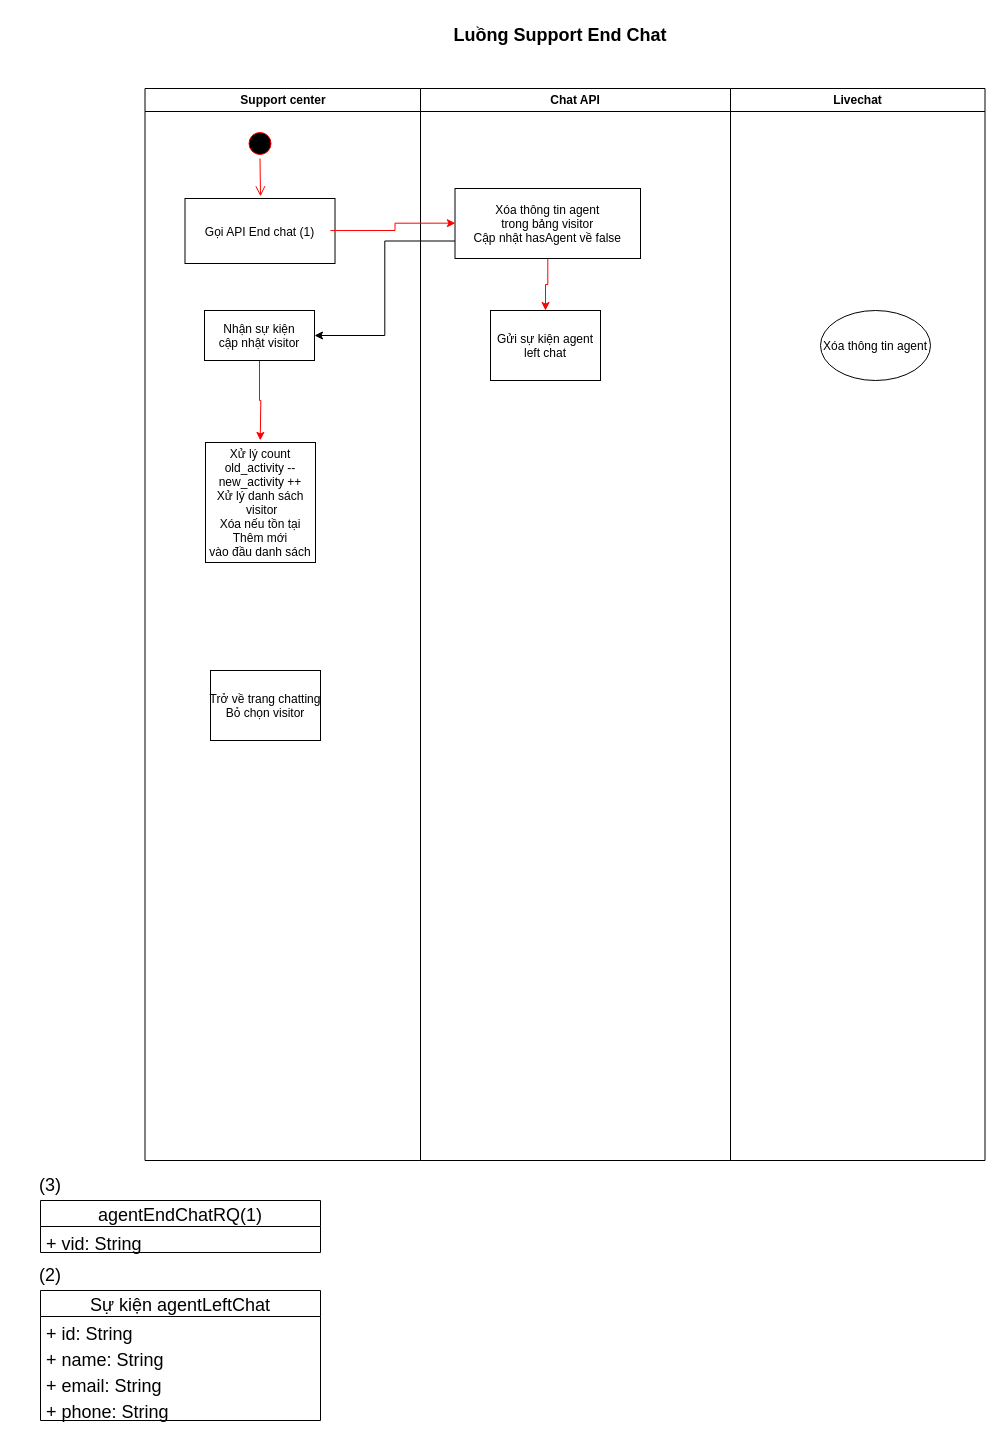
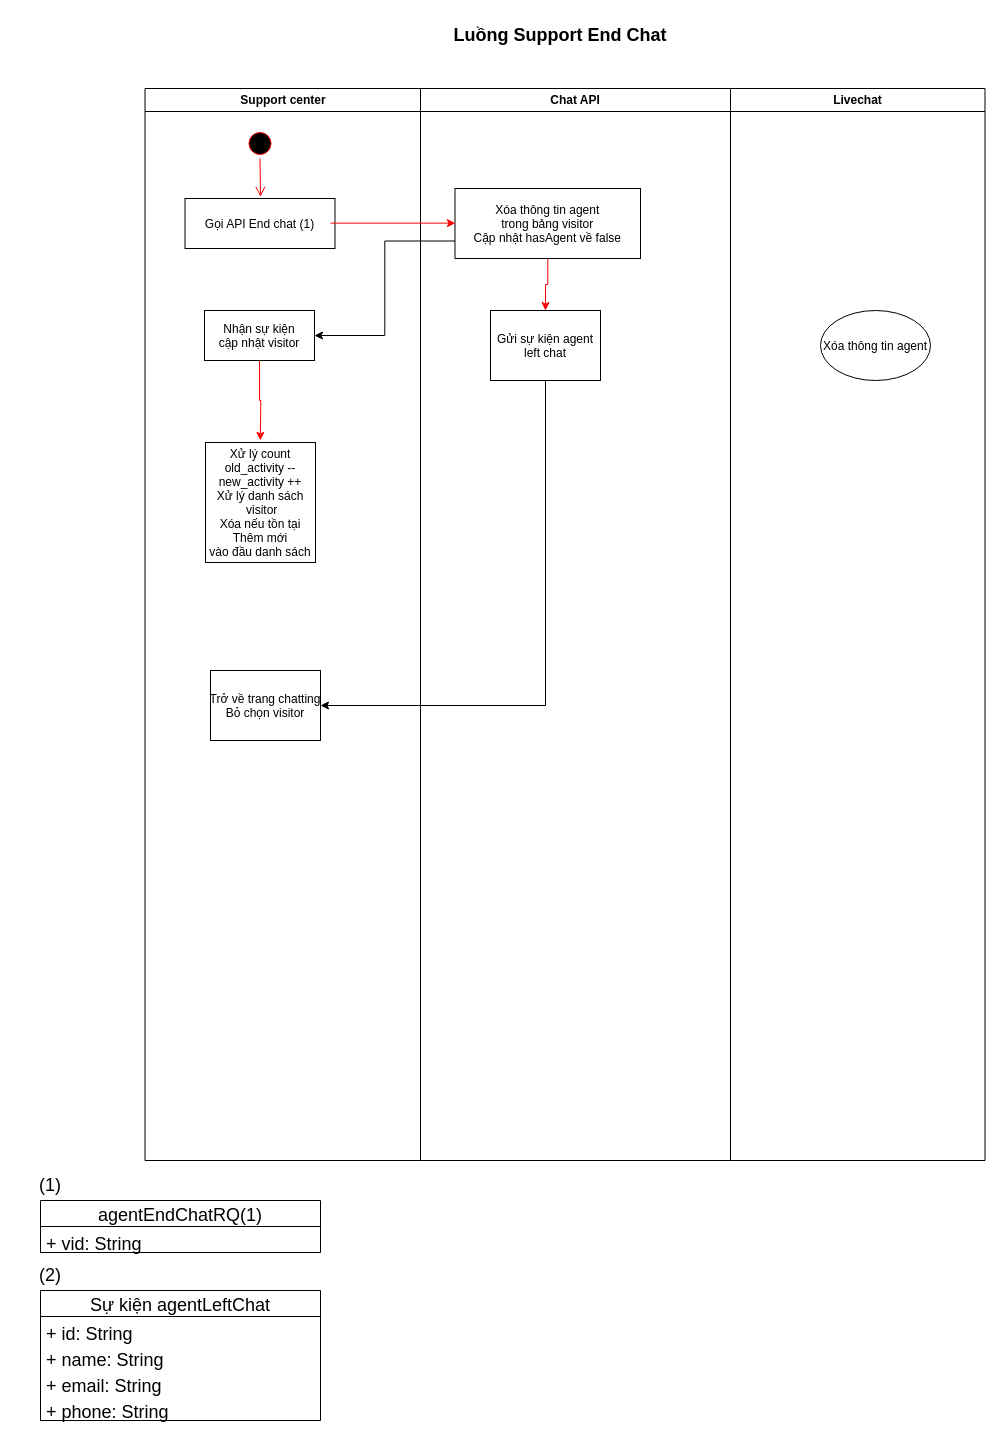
  <mxCell id="0" />
  <mxCell id="1" parent="0" />
  <mxCell id="2" value="Support center" style="swimlane;whiteSpace=wrap" parent="1" vertex="1"><mxGeometry x="144.5" y="88" width="275.5" height="1072" as="geometry"><mxRectangle x="164.5" y="128" width="100" height="30" as="alternateBounds" /></mxGeometry></mxCell>
  <mxCell id="3" value="" style="ellipse;shape=startState;fillColor=#000000;strokeColor=#ff0000;" parent="2" vertex="1"><mxGeometry x="100" y="40" width="30" height="30" as="geometry" /></mxCell>
  <mxCell id="4" value="" style="edgeStyle=elbowEdgeStyle;elbow=horizontal;verticalAlign=bottom;endArrow=open;endSize=8;strokeColor=#FF0000;endFill=1;rounded=0;entryX=0.502;entryY=-0.033;entryDx=0;entryDy=0;entryPerimeter=0;" parent="2" source="3" target="5" edge="1"><mxGeometry x="100" y="40" as="geometry"><mxPoint x="115" y="110" as="targetPoint" /></mxGeometry></mxCell>
- <mxCell id="5" value="Gọi API End chat (1)" style="" parent="2" vertex="1"><mxGeometry x="40" y="110" width="150" height="65" as="geometry" /></mxCell>
+ <mxCell id="5" value="Gọi API End chat (1)" style="" parent="2" vertex="1"><mxGeometry x="40" y="110" width="150" height="50" as="geometry" /></mxCell>
  <mxCell id="6" value="" style="edgeStyle=orthogonalEdgeStyle;rounded=0;orthogonalLoop=1;jettySize=auto;html=1;strokeColor=#FF0000;entryX=0.507;entryY=-0.001;entryDx=0;entryDy=0;entryPerimeter=0;" edge="1" parent="2" source="7"><mxGeometry relative="1" as="geometry"><mxPoint x="115.27" y="351.89" as="targetPoint" /></mxGeometry></mxCell>
  <mxCell id="7" value="Nhận sự kiện &#10;cập nhật visitor" style="fillColor=rgb(255, 255, 255);strokeColor=rgb(0, 0, 0);fontColor=rgb(0, 0, 0);" vertex="1" parent="2"><mxGeometry x="59.5" y="222" width="110" height="50" as="geometry" /></mxCell>
  <mxCell id="8" value="Xử lý count&#10;old_activity --&#10;new_activity ++&#10;Xử lý danh sách&#10; visitor&#10;Xóa nếu tồn tại&#10;Thêm mới &#10;vào đầu danh sách" style="points=[[0,0.5,0,-1,0],[0.5,0,0,0,-2],[0.5,0.5,0,0,0]];" vertex="1" parent="2"><mxGeometry x="60.5" y="354" width="110" height="120" as="geometry" /></mxCell>
  <mxCell id="9" value="Trở về trang chatting&#10;Bỏ chọn visitor" style="fillColor=rgb(255, 255, 255);strokeColor=rgb(0, 0, 0);fontColor=rgb(0, 0, 0);" vertex="1" parent="2"><mxGeometry x="65.5" y="582" width="110" height="70" as="geometry" /></mxCell>
  <mxCell id="10" value="Chat API" style="swimlane;whiteSpace=wrap" parent="1" vertex="1"><mxGeometry x="420" y="88" width="310" height="1072" as="geometry" /></mxCell>
  <mxCell id="11" value="" style="edgeStyle=orthogonalEdgeStyle;rounded=0;orthogonalLoop=1;jettySize=auto;html=1;strokeColor=#FF0000;entryX=0.5;entryY=0;entryDx=0;entryDy=0;" parent="10" source="12" target="13" edge="1"><mxGeometry relative="1" as="geometry"><mxPoint x="88.95" y="200.02" as="targetPoint" /></mxGeometry></mxCell>
  <mxCell id="12" value="Xóa thông tin agent&#10;trong bảng visitor&#10;Cập nhật hasAgent về false" style="fillColor=rgb(255, 255, 255);strokeColor=rgb(0, 0, 0);fontColor=rgb(0, 0, 0);" parent="10" vertex="1"><mxGeometry x="34.5" y="100" width="185.5" height="70" as="geometry" /></mxCell>
  <mxCell id="13" value="Gửi sự kiện agent&#10;left chat" style="fillColor=rgb(255, 255, 255);strokeColor=rgb(0, 0, 0);fontColor=rgb(0, 0, 0);" vertex="1" parent="10"><mxGeometry x="70" y="222" width="110" height="70" as="geometry" /></mxCell>
  <mxCell id="14" value="Livechat" style="swimlane;whiteSpace=wrap" parent="1" vertex="1"><mxGeometry x="730" y="88" width="254.5" height="1072" as="geometry" /></mxCell>
  <mxCell id="15" value="Xóa thông tin agent" style="ellipse;fillColor=rgb(255, 255, 255);strokeColor=rgb(0, 0, 0);fontColor=rgb(0, 0, 0);" vertex="1" parent="14"><mxGeometry x="90" y="222" width="110" height="70" as="geometry" /></mxCell>
  <mxCell id="16" value="&lt;b&gt;&lt;font style=&quot;font-size: 18px;&quot;&gt;Luồng Support End Chat&lt;/font&gt;&lt;/b&gt;" style="text;html=1;strokeColor=none;fillColor=none;align=center;verticalAlign=middle;whiteSpace=wrap;rounded=0;" parent="1" vertex="1"><mxGeometry x="416" y="20" width="288" height="30" as="geometry" /></mxCell>
  <mxCell id="17" value="agentEndChatRQ(1)" style="swimlane;fontStyle=0;childLayout=stackLayout;horizontal=1;startSize=26;fillColor=none;horizontalStack=0;resizeParent=1;resizeParentMax=0;resizeLast=0;collapsible=1;marginBottom=0;fontSize=18;" parent="1" vertex="1"><mxGeometry x="40" y="1200" width="280" height="52" as="geometry" /></mxCell>
  <mxCell id="18" value="+ vid: String" style="text;strokeColor=none;fillColor=none;align=left;verticalAlign=top;spacingLeft=4;spacingRight=4;overflow=hidden;rotatable=0;points=[[0,0.5],[1,0.5]];portConstraint=eastwest;fontSize=18;" parent="17" vertex="1"><mxGeometry y="26" width="280" height="26" as="geometry" /></mxCell>
- <mxCell id="19" value="(3)" style="text;html=1;strokeColor=none;fillColor=none;align=center;verticalAlign=middle;whiteSpace=wrap;rounded=0;fontSize=18;" parent="1" vertex="1"><mxGeometry x="20" y="1170" width="60" height="30" as="geometry" /></mxCell>
+ <mxCell id="19" value="(1)" style="text;html=1;strokeColor=none;fillColor=none;align=center;verticalAlign=middle;whiteSpace=wrap;rounded=0;fontSize=18;" parent="1" vertex="1"><mxGeometry x="20" y="1170" width="60" height="30" as="geometry" /></mxCell>
  <mxCell id="20" value="" style="edgeStyle=orthogonalEdgeStyle;rounded=0;orthogonalLoop=1;jettySize=auto;html=1;strokeColor=#FF0000;entryX=0.002;entryY=0.495;entryDx=0;entryDy=0;entryPerimeter=0;exitX=0.97;exitY=0.493;exitDx=0;exitDy=0;exitPerimeter=0;" parent="1" source="5" target="12" edge="1"><mxGeometry relative="1" as="geometry"><mxPoint x="340" y="223" as="sourcePoint" /><mxPoint x="450" y="223" as="targetPoint" /></mxGeometry></mxCell>
  <mxCell id="21" style="edgeStyle=orthogonalEdgeStyle;rounded=0;orthogonalLoop=1;jettySize=auto;html=1;exitX=0;exitY=0.75;exitDx=0;exitDy=0;entryX=1;entryY=0.5;entryDx=0;entryDy=0;" edge="1" parent="1" source="12" target="7"><mxGeometry relative="1" as="geometry" /></mxCell>
  <mxCell id="22" value="Sự kiện agentLeftChat" style="swimlane;fontStyle=0;childLayout=stackLayout;horizontal=1;startSize=26;fillColor=none;horizontalStack=0;resizeParent=1;resizeParentMax=0;resizeLast=0;collapsible=1;marginBottom=0;fontSize=18;" vertex="1" parent="1"><mxGeometry x="40" y="1290" width="280" height="130" as="geometry" /></mxCell>
  <mxCell id="23" value="+ id: String" style="text;strokeColor=none;fillColor=none;align=left;verticalAlign=top;spacingLeft=4;spacingRight=4;overflow=hidden;rotatable=0;points=[[0,0.5],[1,0.5]];portConstraint=eastwest;fontSize=18;" vertex="1" parent="22"><mxGeometry y="26" width="280" height="26" as="geometry" /></mxCell>
  <mxCell id="24" value="+ name: String" style="text;strokeColor=none;fillColor=none;align=left;verticalAlign=top;spacingLeft=4;spacingRight=4;overflow=hidden;rotatable=0;points=[[0,0.5],[1,0.5]];portConstraint=eastwest;fontSize=18;" vertex="1" parent="22"><mxGeometry y="52" width="280" height="26" as="geometry" /></mxCell>
  <mxCell id="25" value="+ email: String" style="text;strokeColor=none;fillColor=none;align=left;verticalAlign=top;spacingLeft=4;spacingRight=4;overflow=hidden;rotatable=0;points=[[0,0.5],[1,0.5]];portConstraint=eastwest;fontSize=18;" vertex="1" parent="22"><mxGeometry y="78" width="280" height="26" as="geometry" /></mxCell>
  <mxCell id="26" value="+ phone: String" style="text;strokeColor=none;fillColor=none;align=left;verticalAlign=top;spacingLeft=4;spacingRight=4;overflow=hidden;rotatable=0;points=[[0,0.5],[1,0.5]];portConstraint=eastwest;fontSize=18;" vertex="1" parent="22"><mxGeometry y="104" width="280" height="26" as="geometry" /></mxCell>
  <mxCell id="27" value="(2)" style="text;html=1;strokeColor=none;fillColor=none;align=center;verticalAlign=middle;whiteSpace=wrap;rounded=0;fontSize=18;" vertex="1" parent="1"><mxGeometry x="20" y="1260" width="60" height="30" as="geometry" /></mxCell>
+ <mxCell id="28" style="edgeStyle=orthogonalEdgeStyle;rounded=0;orthogonalLoop=1;jettySize=auto;html=1;exitX=0.5;exitY=1;exitDx=0;exitDy=0;entryX=1;entryY=0.5;entryDx=0;entryDy=0;" edge="1" parent="1" source="13" target="9"><mxGeometry relative="1" as="geometry" /></mxCell>
